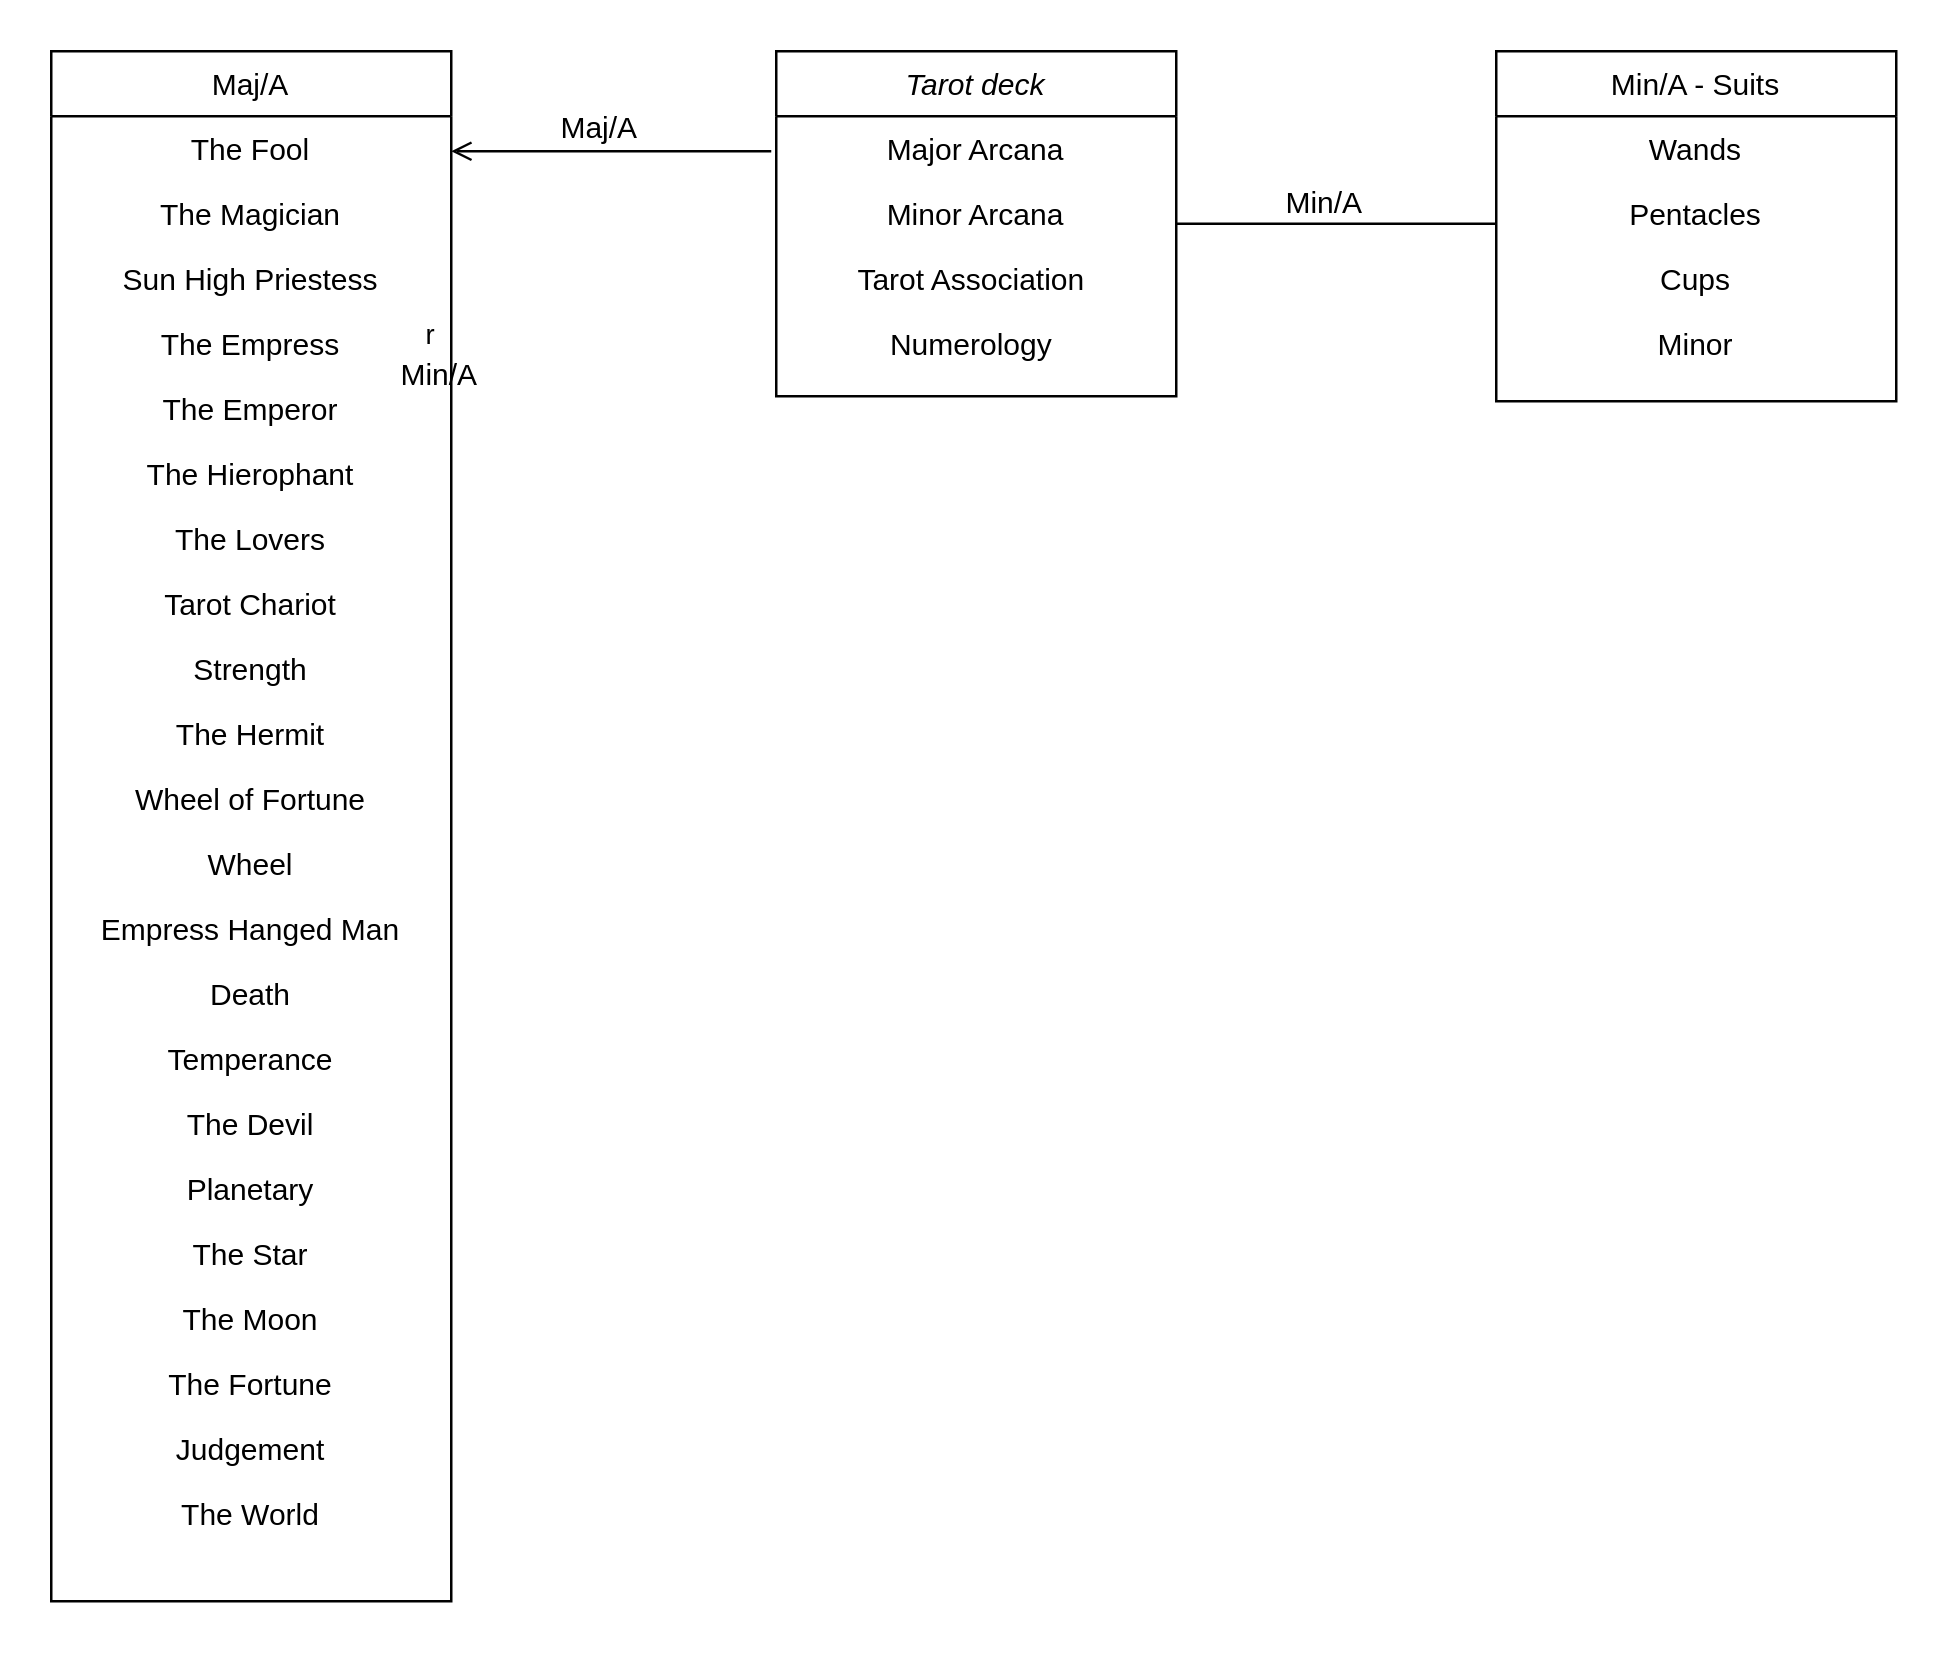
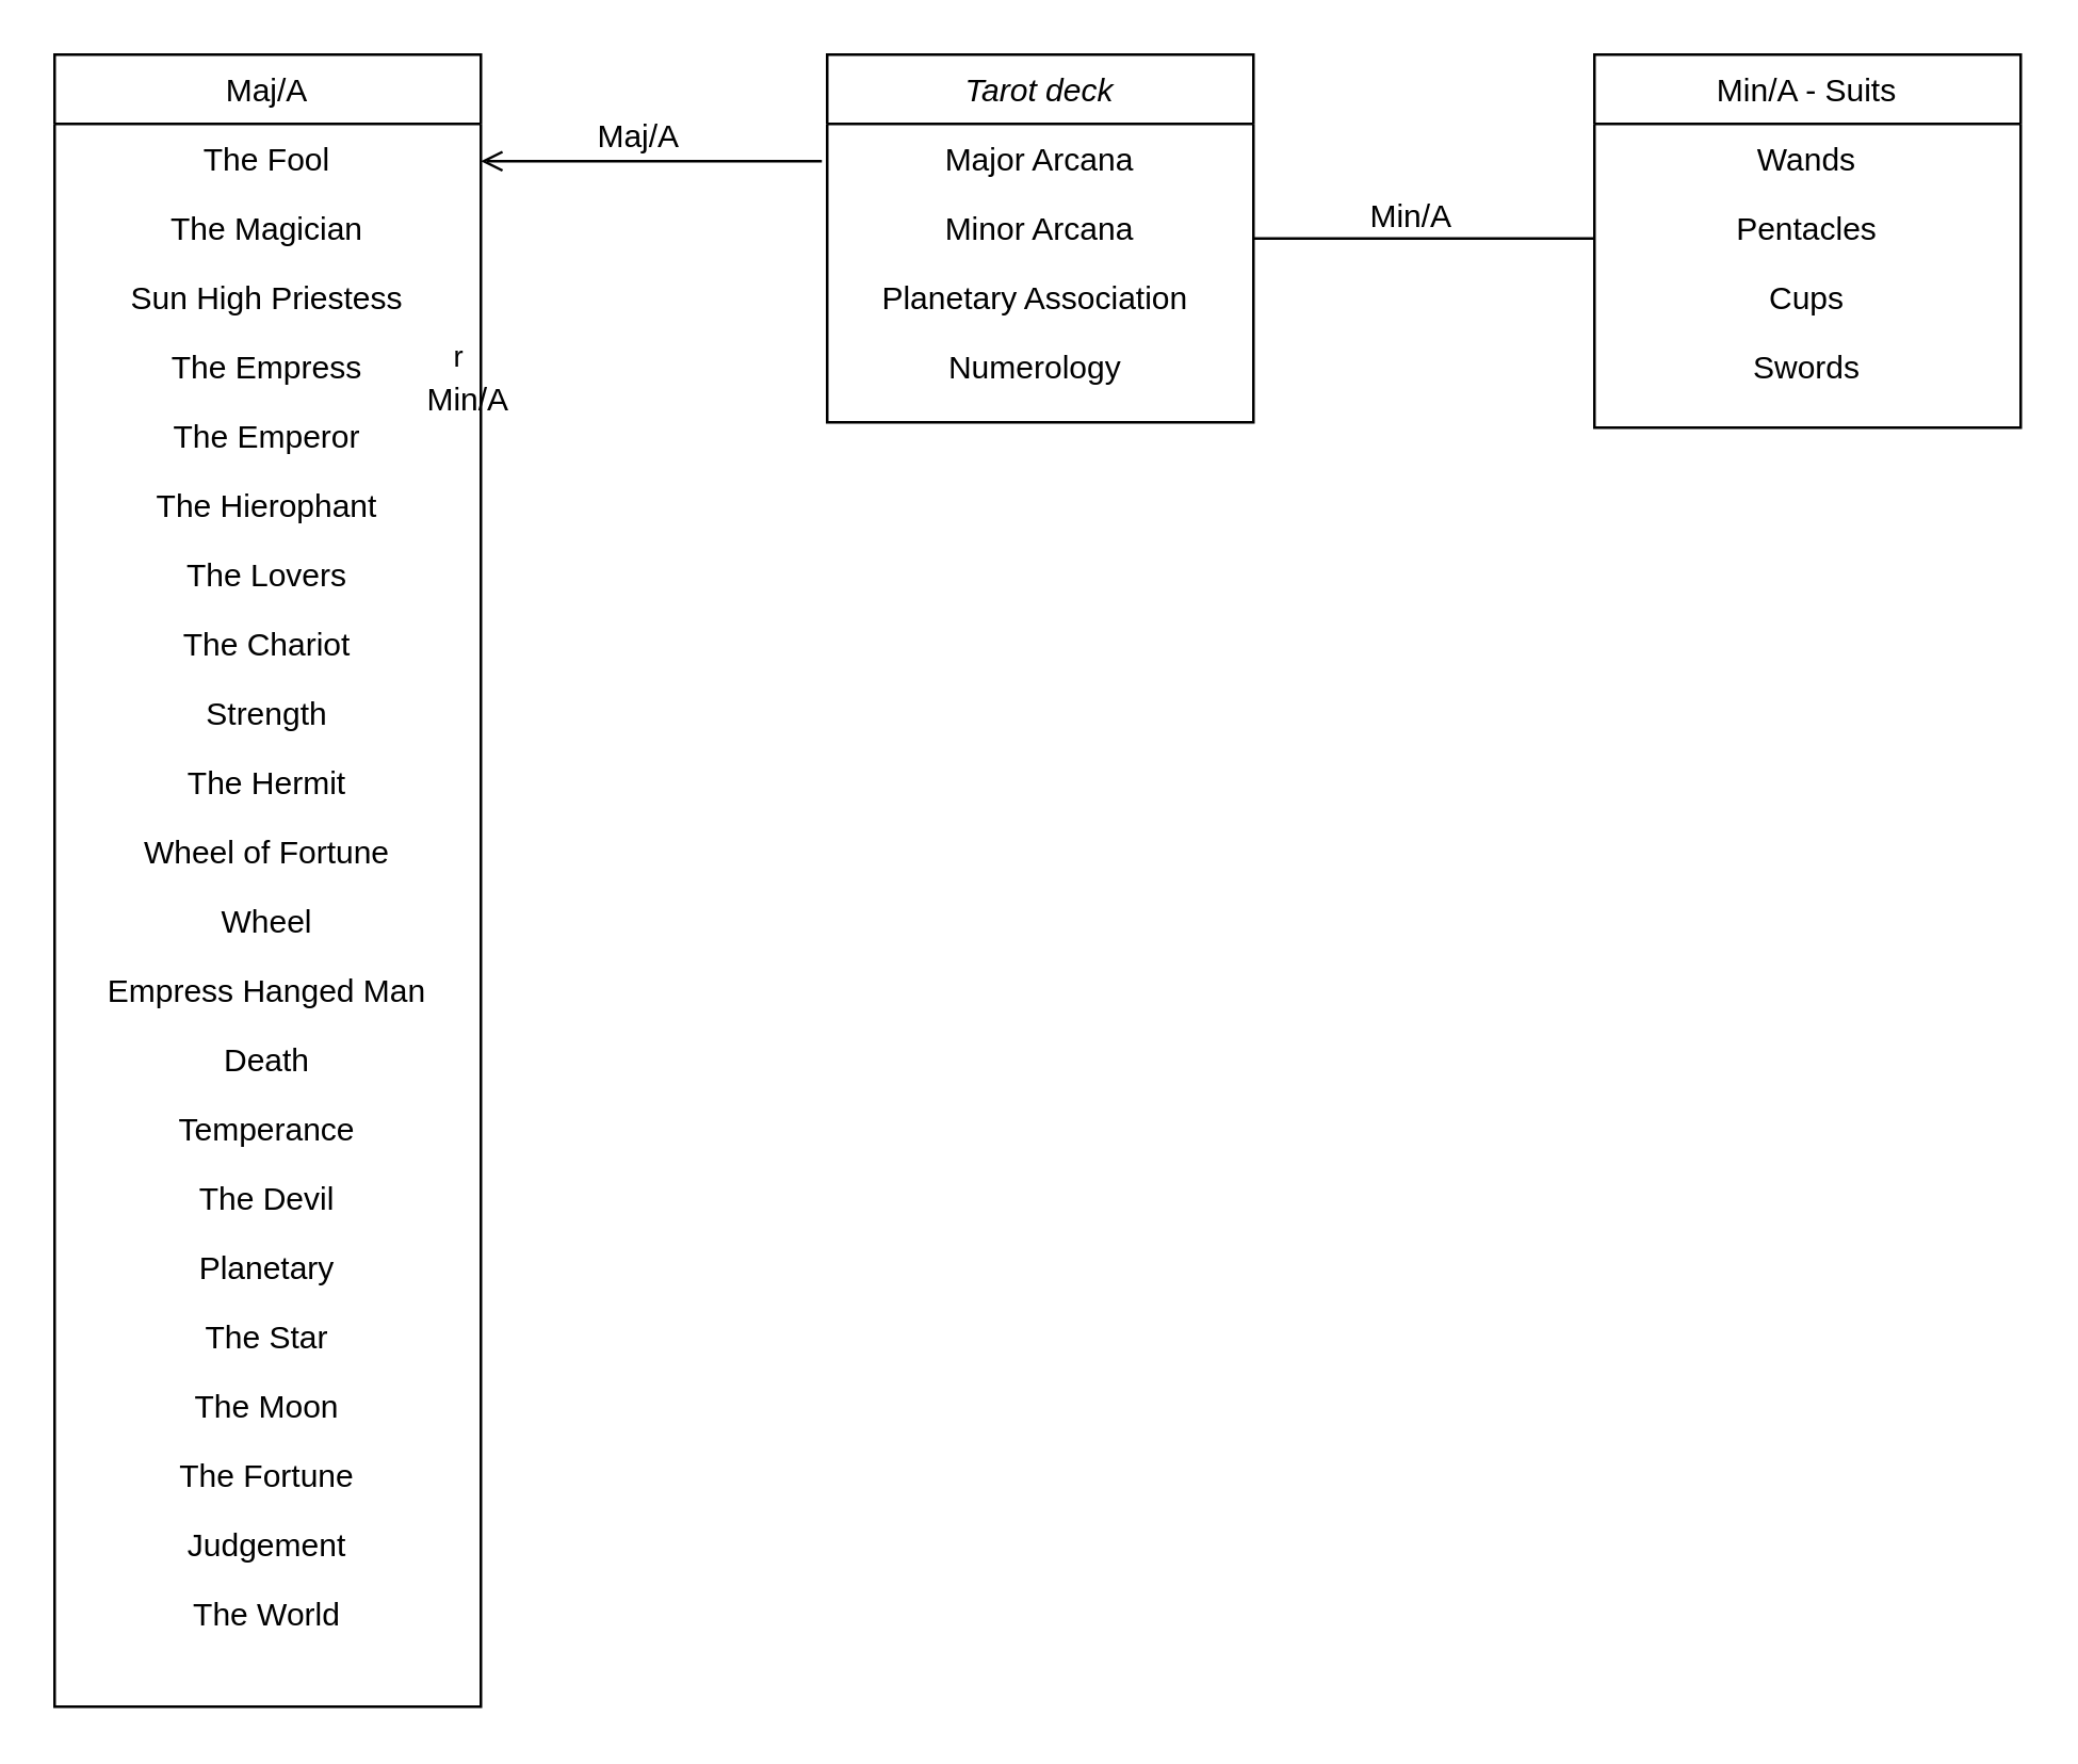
  <mxCell id="0" />
  <mxCell id="1" parent="0" />
  <mxCell id="2" value="Tarot deck" style="swimlane;fontStyle=2;align=center;verticalAlign=top;childLayout=stackLayout;horizontal=1;startSize=26;horizontalStack=0;resizeParent=1;resizeLast=0;collapsible=1;marginBottom=0;rounded=0;shadow=0;strokeWidth=1;" parent="1" vertex="1"><mxGeometry x="310" y="20" width="160" height="138" as="geometry"><mxRectangle x="230" y="140" width="160" height="26" as="alternateBounds" /></mxGeometry></mxCell>
  <mxCell id="3" value="Major Arcana" style="text;align=center;verticalAlign=top;spacingLeft=4;spacingRight=4;overflow=hidden;rotatable=0;points=[[0,0.5],[1,0.5]];portConstraint=eastwest;" parent="2" vertex="1"><mxGeometry y="26" width="160" height="26" as="geometry" /></mxCell>
  <mxCell id="4" value="Minor Arcana&#10;" style="text;align=center;verticalAlign=top;spacingLeft=4;spacingRight=4;overflow=hidden;rotatable=0;points=[[0,0.5],[1,0.5]];portConstraint=eastwest;rounded=0;shadow=0;html=0;" parent="2" vertex="1"><mxGeometry y="52" width="160" height="26" as="geometry" /></mxCell>
- <mxCell id="5" value="Tarot Association " style="text;align=center;verticalAlign=top;spacingLeft=4;spacingRight=4;overflow=hidden;rotatable=0;points=[[0,0.5],[1,0.5]];portConstraint=eastwest;rounded=0;shadow=0;html=0;" vertex="1" parent="2"><mxGeometry y="78" width="160" height="26" as="geometry" /></mxCell>
+ <mxCell id="5" value="Planetary Association " style="text;align=center;verticalAlign=top;spacingLeft=4;spacingRight=4;overflow=hidden;rotatable=0;points=[[0,0.5],[1,0.5]];portConstraint=eastwest;rounded=0;shadow=0;html=0;" vertex="1" parent="2"><mxGeometry y="78" width="160" height="26" as="geometry" /></mxCell>
  <mxCell id="6" value="Numerology " style="text;align=center;verticalAlign=top;spacingLeft=4;spacingRight=4;overflow=hidden;rotatable=0;points=[[0,0.5],[1,0.5]];portConstraint=eastwest;rounded=0;shadow=0;html=0;" vertex="1" parent="2"><mxGeometry y="104" width="160" height="26" as="geometry" /></mxCell>
  <mxCell id="7" value="Min/A - Suits" style="swimlane;fontStyle=0;align=center;verticalAlign=top;childLayout=stackLayout;horizontal=1;startSize=26;horizontalStack=0;resizeParent=1;resizeLast=0;collapsible=1;marginBottom=0;rounded=0;shadow=0;strokeWidth=1;" parent="1" vertex="1"><mxGeometry x="598" y="20" width="160" height="140" as="geometry"><mxRectangle x="550" y="140" width="160" height="26" as="alternateBounds" /></mxGeometry></mxCell>
  <mxCell id="8" value="Wands" style="text;align=center;verticalAlign=top;spacingLeft=4;spacingRight=4;overflow=hidden;rotatable=0;points=[[0,0.5],[1,0.5]];portConstraint=eastwest;" parent="7" vertex="1"><mxGeometry y="26" width="160" height="26" as="geometry" /></mxCell>
  <mxCell id="9" value="Pentacles" style="text;align=center;verticalAlign=top;spacingLeft=4;spacingRight=4;overflow=hidden;rotatable=0;points=[[0,0.5],[1,0.5]];portConstraint=eastwest;rounded=0;shadow=0;html=0;" parent="7" vertex="1"><mxGeometry y="52" width="160" height="26" as="geometry" /></mxCell>
  <mxCell id="10" value="Cups" style="text;align=center;verticalAlign=top;spacingLeft=4;spacingRight=4;overflow=hidden;rotatable=0;points=[[0,0.5],[1,0.5]];portConstraint=eastwest;rounded=0;shadow=0;html=0;" parent="7" vertex="1"><mxGeometry y="78" width="160" height="26" as="geometry" /></mxCell>
- <mxCell id="11" value="Minor" style="text;align=center;verticalAlign=top;spacingLeft=4;spacingRight=4;overflow=hidden;rotatable=0;points=[[0,0.5],[1,0.5]];portConstraint=eastwest;rounded=0;shadow=0;html=0;" parent="7" vertex="1"><mxGeometry y="104" width="160" height="26" as="geometry" /></mxCell>
+ <mxCell id="11" value="Swords" style="text;align=center;verticalAlign=top;spacingLeft=4;spacingRight=4;overflow=hidden;rotatable=0;points=[[0,0.5],[1,0.5]];portConstraint=eastwest;rounded=0;shadow=0;html=0;" parent="7" vertex="1"><mxGeometry y="104" width="160" height="26" as="geometry" /></mxCell>
  <mxCell id="12" value="" style="endArrow=none;shadow=0;strokeWidth=1;rounded=0;endFill=1;edgeStyle=elbowEdgeStyle;elbow=vertical;" parent="1" source="2" target="7" edge="1"><mxGeometry x="0.5" y="41" relative="1" as="geometry"><mxPoint x="470" y="92" as="sourcePoint" /><mxPoint x="630" y="92" as="targetPoint" /><mxPoint x="-40" y="32" as="offset" /></mxGeometry></mxCell>
  <mxCell id="13" value="Min/A" style="text;html=1;resizable=0;points=[];;align=center;verticalAlign=middle;labelBackgroundColor=none;rounded=0;shadow=0;strokeWidth=1;fontSize=12;" parent="12" vertex="1" connectable="0"><mxGeometry x="0.5" y="49" relative="1" as="geometry"><mxPoint x="-38" y="40" as="offset" /></mxGeometry></mxCell>
  <mxCell id="14" value="Maj/A" style="swimlane;fontStyle=0;align=center;verticalAlign=top;childLayout=stackLayout;horizontal=1;startSize=26;horizontalStack=0;resizeParent=1;resizeLast=0;collapsible=1;marginBottom=0;rounded=0;shadow=0;strokeWidth=1;" vertex="1" parent="1"><mxGeometry x="20" y="20" width="160" height="620" as="geometry"><mxRectangle x="550" y="140" width="160" height="26" as="alternateBounds" /></mxGeometry></mxCell>
  <mxCell id="15" value="The Fool" style="text;align=center;verticalAlign=top;spacingLeft=4;spacingRight=4;overflow=hidden;rotatable=0;points=[[0,0.5],[1,0.5]];portConstraint=eastwest;" vertex="1" parent="14"><mxGeometry y="26" width="160" height="26" as="geometry" /></mxCell>
  <mxCell id="16" value="The Magician" style="text;align=center;verticalAlign=top;spacingLeft=4;spacingRight=4;overflow=hidden;rotatable=0;points=[[0,0.5],[1,0.5]];portConstraint=eastwest;rounded=0;shadow=0;html=0;" vertex="1" parent="14"><mxGeometry y="52" width="160" height="26" as="geometry" /></mxCell>
  <mxCell id="17" value="Sun High Priestess" style="text;align=center;verticalAlign=top;spacingLeft=4;spacingRight=4;overflow=hidden;rotatable=0;points=[[0,0.5],[1,0.5]];portConstraint=eastwest;rounded=0;shadow=0;html=0;" vertex="1" parent="14"><mxGeometry y="78" width="160" height="26" as="geometry" /></mxCell>
  <mxCell id="18" value="The Empress" style="text;align=center;verticalAlign=top;spacingLeft=4;spacingRight=4;overflow=hidden;rotatable=0;points=[[0,0.5],[1,0.5]];portConstraint=eastwest;rounded=0;shadow=0;html=0;" vertex="1" parent="14"><mxGeometry y="104" width="160" height="26" as="geometry" /></mxCell>
  <mxCell id="19" value="The Emperor" style="text;align=center;verticalAlign=top;spacingLeft=4;spacingRight=4;overflow=hidden;rotatable=0;points=[[0,0.5],[1,0.5]];portConstraint=eastwest;rounded=0;shadow=0;html=0;" vertex="1" parent="14"><mxGeometry y="130" width="160" height="26" as="geometry" /></mxCell>
  <mxCell id="20" value="The Hierophant" style="text;align=center;verticalAlign=top;spacingLeft=4;spacingRight=4;overflow=hidden;rotatable=0;points=[[0,0.5],[1,0.5]];portConstraint=eastwest;rounded=0;shadow=0;html=0;" vertex="1" parent="14"><mxGeometry y="156" width="160" height="26" as="geometry" /></mxCell>
  <mxCell id="21" value="The Lovers" style="text;align=center;verticalAlign=top;spacingLeft=4;spacingRight=4;overflow=hidden;rotatable=0;points=[[0,0.5],[1,0.5]];portConstraint=eastwest;rounded=0;shadow=0;html=0;" vertex="1" parent="14"><mxGeometry y="182" width="160" height="26" as="geometry" /></mxCell>
- <mxCell id="22" value="Tarot Chariot" style="text;align=center;verticalAlign=top;spacingLeft=4;spacingRight=4;overflow=hidden;rotatable=0;points=[[0,0.5],[1,0.5]];portConstraint=eastwest;rounded=0;shadow=0;html=0;" vertex="1" parent="14"><mxGeometry y="208" width="160" height="26" as="geometry" /></mxCell>
+ <mxCell id="22" value="The Chariot" style="text;align=center;verticalAlign=top;spacingLeft=4;spacingRight=4;overflow=hidden;rotatable=0;points=[[0,0.5],[1,0.5]];portConstraint=eastwest;rounded=0;shadow=0;html=0;" vertex="1" parent="14"><mxGeometry y="208" width="160" height="26" as="geometry" /></mxCell>
  <mxCell id="23" value="Strength" style="text;align=center;verticalAlign=top;spacingLeft=4;spacingRight=4;overflow=hidden;rotatable=0;points=[[0,0.5],[1,0.5]];portConstraint=eastwest;rounded=0;shadow=0;html=0;" vertex="1" parent="14"><mxGeometry y="234" width="160" height="26" as="geometry" /></mxCell>
  <mxCell id="24" value="The Hermit" style="text;align=center;verticalAlign=top;spacingLeft=4;spacingRight=4;overflow=hidden;rotatable=0;points=[[0,0.5],[1,0.5]];portConstraint=eastwest;rounded=0;shadow=0;html=0;" vertex="1" parent="14"><mxGeometry y="260" width="160" height="26" as="geometry" /></mxCell>
  <mxCell id="25" value="Wheel of Fortune" style="text;align=center;verticalAlign=top;spacingLeft=4;spacingRight=4;overflow=hidden;rotatable=0;points=[[0,0.5],[1,0.5]];portConstraint=eastwest;rounded=0;shadow=0;html=0;" vertex="1" parent="14"><mxGeometry y="286" width="160" height="26" as="geometry" /></mxCell>
  <mxCell id="26" value="Wheel" style="text;align=center;verticalAlign=top;spacingLeft=4;spacingRight=4;overflow=hidden;rotatable=0;points=[[0,0.5],[1,0.5]];portConstraint=eastwest;rounded=0;shadow=0;html=0;" vertex="1" parent="14"><mxGeometry y="312" width="160" height="26" as="geometry" /></mxCell>
  <mxCell id="27" value="Empress Hanged Man" style="text;align=center;verticalAlign=top;spacingLeft=4;spacingRight=4;overflow=hidden;rotatable=0;points=[[0,0.5],[1,0.5]];portConstraint=eastwest;rounded=0;shadow=0;html=0;" vertex="1" parent="14"><mxGeometry y="338" width="160" height="26" as="geometry" /></mxCell>
  <mxCell id="28" value="Death" style="text;align=center;verticalAlign=top;spacingLeft=4;spacingRight=4;overflow=hidden;rotatable=0;points=[[0,0.5],[1,0.5]];portConstraint=eastwest;rounded=0;shadow=0;html=0;" vertex="1" parent="14"><mxGeometry y="364" width="160" height="26" as="geometry" /></mxCell>
  <mxCell id="29" value="Temperance" style="text;align=center;verticalAlign=top;spacingLeft=4;spacingRight=4;overflow=hidden;rotatable=0;points=[[0,0.5],[1,0.5]];portConstraint=eastwest;rounded=0;shadow=0;html=0;" vertex="1" parent="14"><mxGeometry y="390" width="160" height="26" as="geometry" /></mxCell>
  <mxCell id="30" value="The Devil&#10;" style="text;align=center;verticalAlign=top;spacingLeft=4;spacingRight=4;overflow=hidden;rotatable=0;points=[[0,0.5],[1,0.5]];portConstraint=eastwest;rounded=0;shadow=0;html=0;" vertex="1" parent="14"><mxGeometry y="416" width="160" height="26" as="geometry" /></mxCell>
  <mxCell id="31" value="Planetary" style="text;align=center;verticalAlign=top;spacingLeft=4;spacingRight=4;overflow=hidden;rotatable=0;points=[[0,0.5],[1,0.5]];portConstraint=eastwest;rounded=0;shadow=0;html=0;" vertex="1" parent="14"><mxGeometry y="442" width="160" height="26" as="geometry" /></mxCell>
  <mxCell id="32" value="The Star" style="text;align=center;verticalAlign=top;spacingLeft=4;spacingRight=4;overflow=hidden;rotatable=0;points=[[0,0.5],[1,0.5]];portConstraint=eastwest;rounded=0;shadow=0;html=0;" vertex="1" parent="14"><mxGeometry y="468" width="160" height="26" as="geometry" /></mxCell>
  <mxCell id="33" value="The Moon" style="text;align=center;verticalAlign=top;spacingLeft=4;spacingRight=4;overflow=hidden;rotatable=0;points=[[0,0.5],[1,0.5]];portConstraint=eastwest;rounded=0;shadow=0;html=0;" vertex="1" parent="14"><mxGeometry y="494" width="160" height="26" as="geometry" /></mxCell>
  <mxCell id="34" value="The Fortune" style="text;align=center;verticalAlign=top;spacingLeft=4;spacingRight=4;overflow=hidden;rotatable=0;points=[[0,0.5],[1,0.5]];portConstraint=eastwest;rounded=0;shadow=0;html=0;" vertex="1" parent="14"><mxGeometry y="520" width="160" height="26" as="geometry" /></mxCell>
  <mxCell id="35" value="Judgement" style="text;align=center;verticalAlign=top;spacingLeft=4;spacingRight=4;overflow=hidden;rotatable=0;points=[[0,0.5],[1,0.5]];portConstraint=eastwest;rounded=0;shadow=0;html=0;" vertex="1" parent="14"><mxGeometry y="546" width="160" height="26" as="geometry" /></mxCell>
  <mxCell id="36" value="The World" style="text;align=center;verticalAlign=top;spacingLeft=4;spacingRight=4;overflow=hidden;rotatable=0;points=[[0,0.5],[1,0.5]];portConstraint=eastwest;rounded=0;shadow=0;html=0;" vertex="1" parent="14"><mxGeometry y="572" width="160" height="26" as="geometry" /></mxCell>
  <mxCell id="37" value="r" style="endArrow=open;shadow=0;strokeWidth=1;rounded=0;endFill=1;edgeStyle=elbowEdgeStyle;elbow=vertical;" edge="1" parent="1"><mxGeometry x="0.5" y="41" relative="1" as="geometry"><mxPoint x="308" y="60" as="sourcePoint" /><mxPoint x="180" y="60" as="targetPoint" /><mxPoint x="-40" y="32" as="offset" /></mxGeometry></mxCell>
  <mxCell id="38" value="Min/A" style="text;html=1;resizable=0;points=[];;align=center;verticalAlign=middle;labelBackgroundColor=none;rounded=0;shadow=0;strokeWidth=1;fontSize=12;" vertex="1" connectable="0" parent="37"><mxGeometry x="0.5" y="49" relative="1" as="geometry"><mxPoint x="-38" y="40" as="offset" /></mxGeometry></mxCell>
  <mxCell id="39" value="Maj/A" style="text;html=1;resizable=0;points=[];;align=center;verticalAlign=middle;labelBackgroundColor=none;rounded=0;shadow=0;strokeWidth=1;fontSize=12;" vertex="1" connectable="0" parent="1"><mxGeometry x="544" y="92" as="geometry"><mxPoint x="-306" y="-42" as="offset" /></mxGeometry></mxCell>
